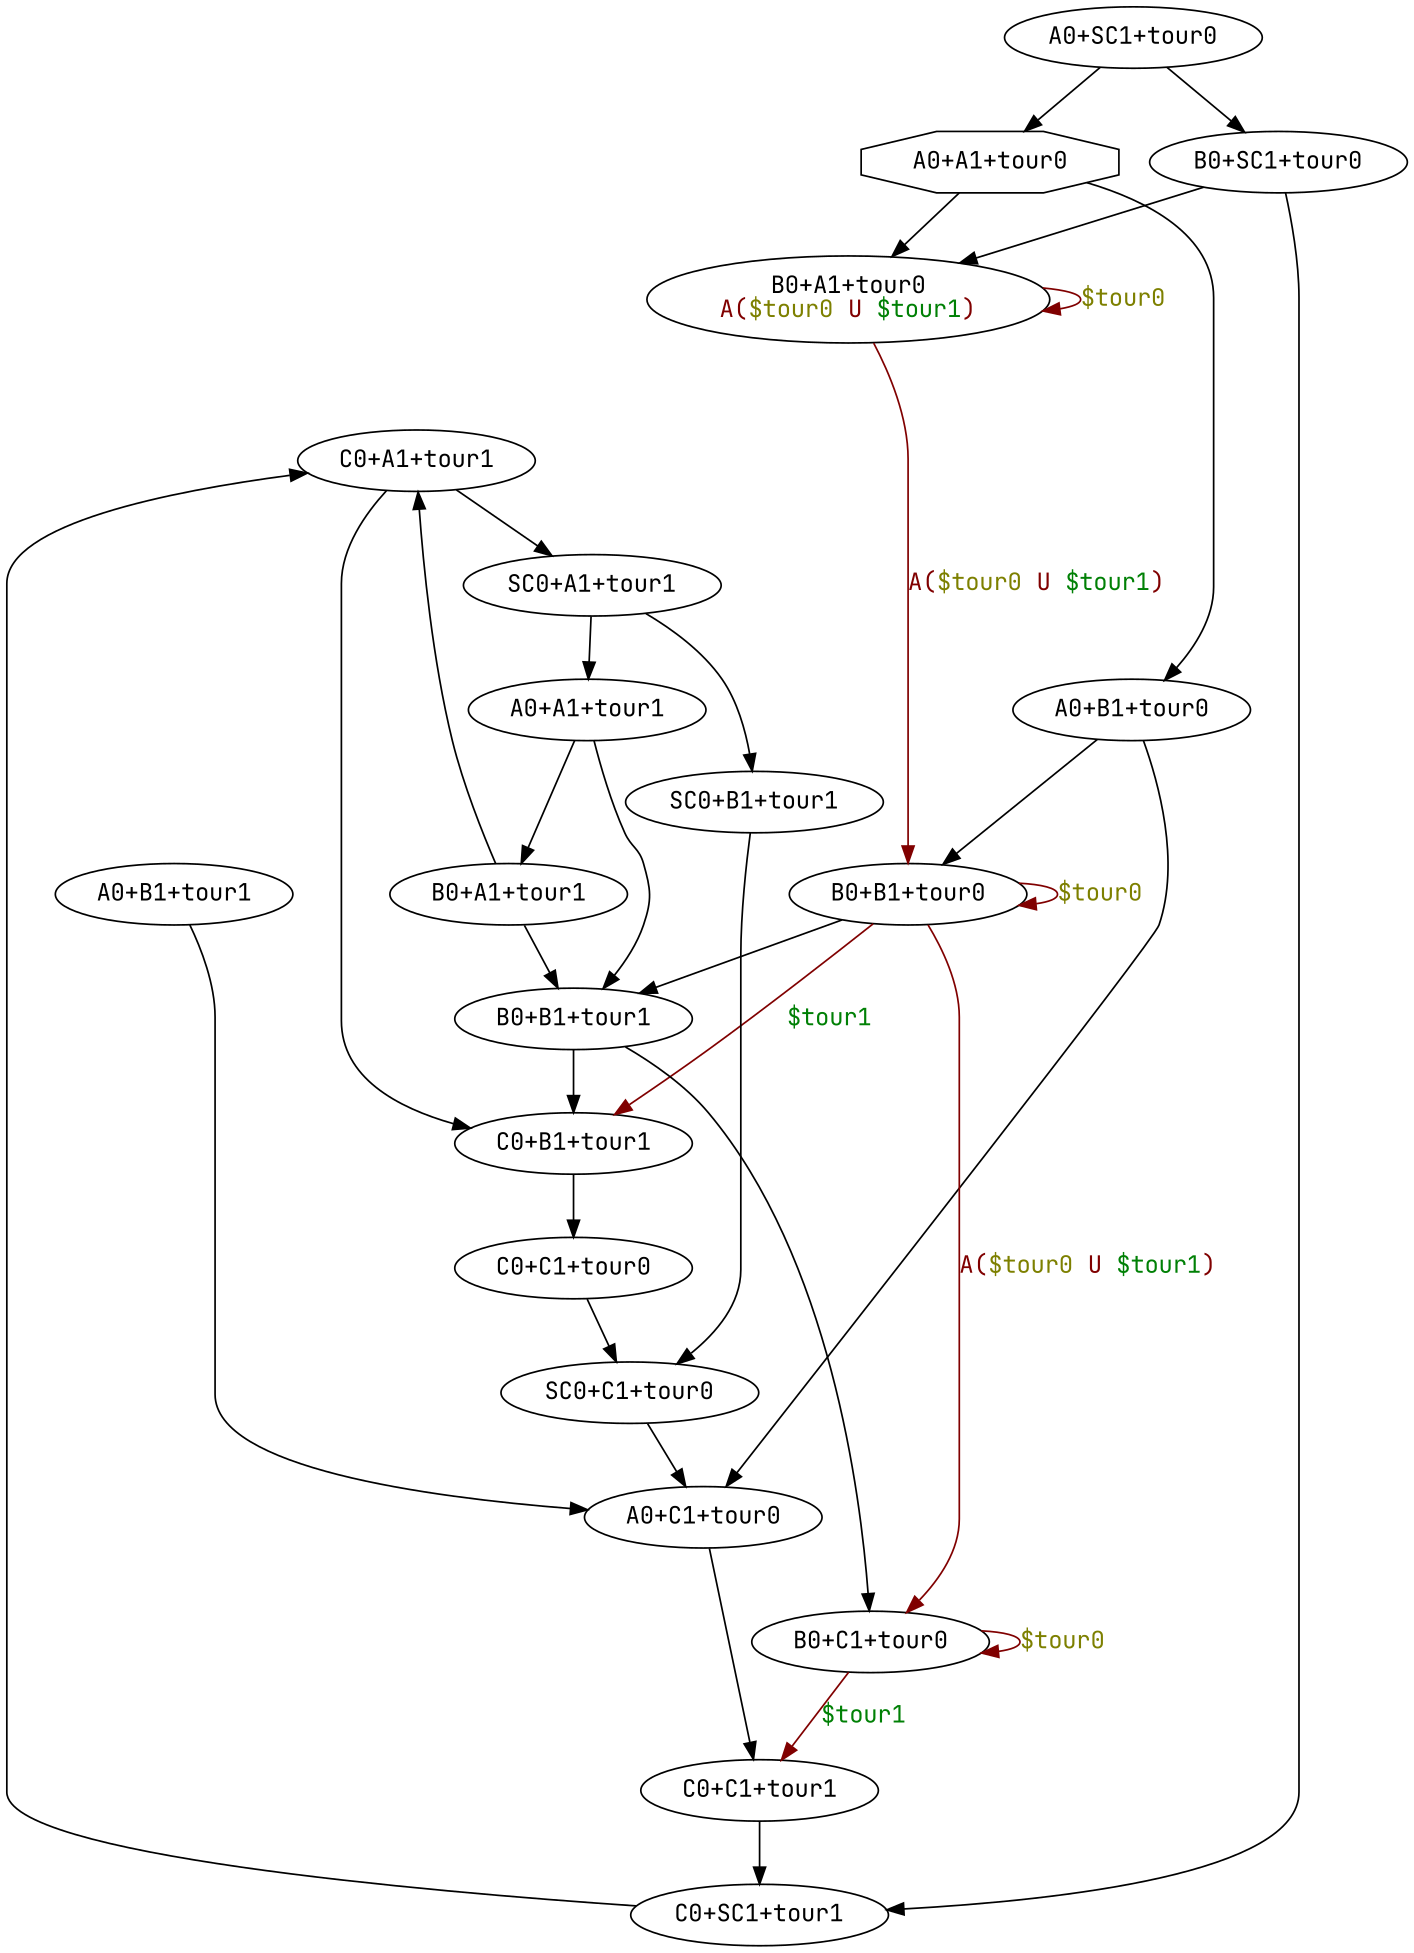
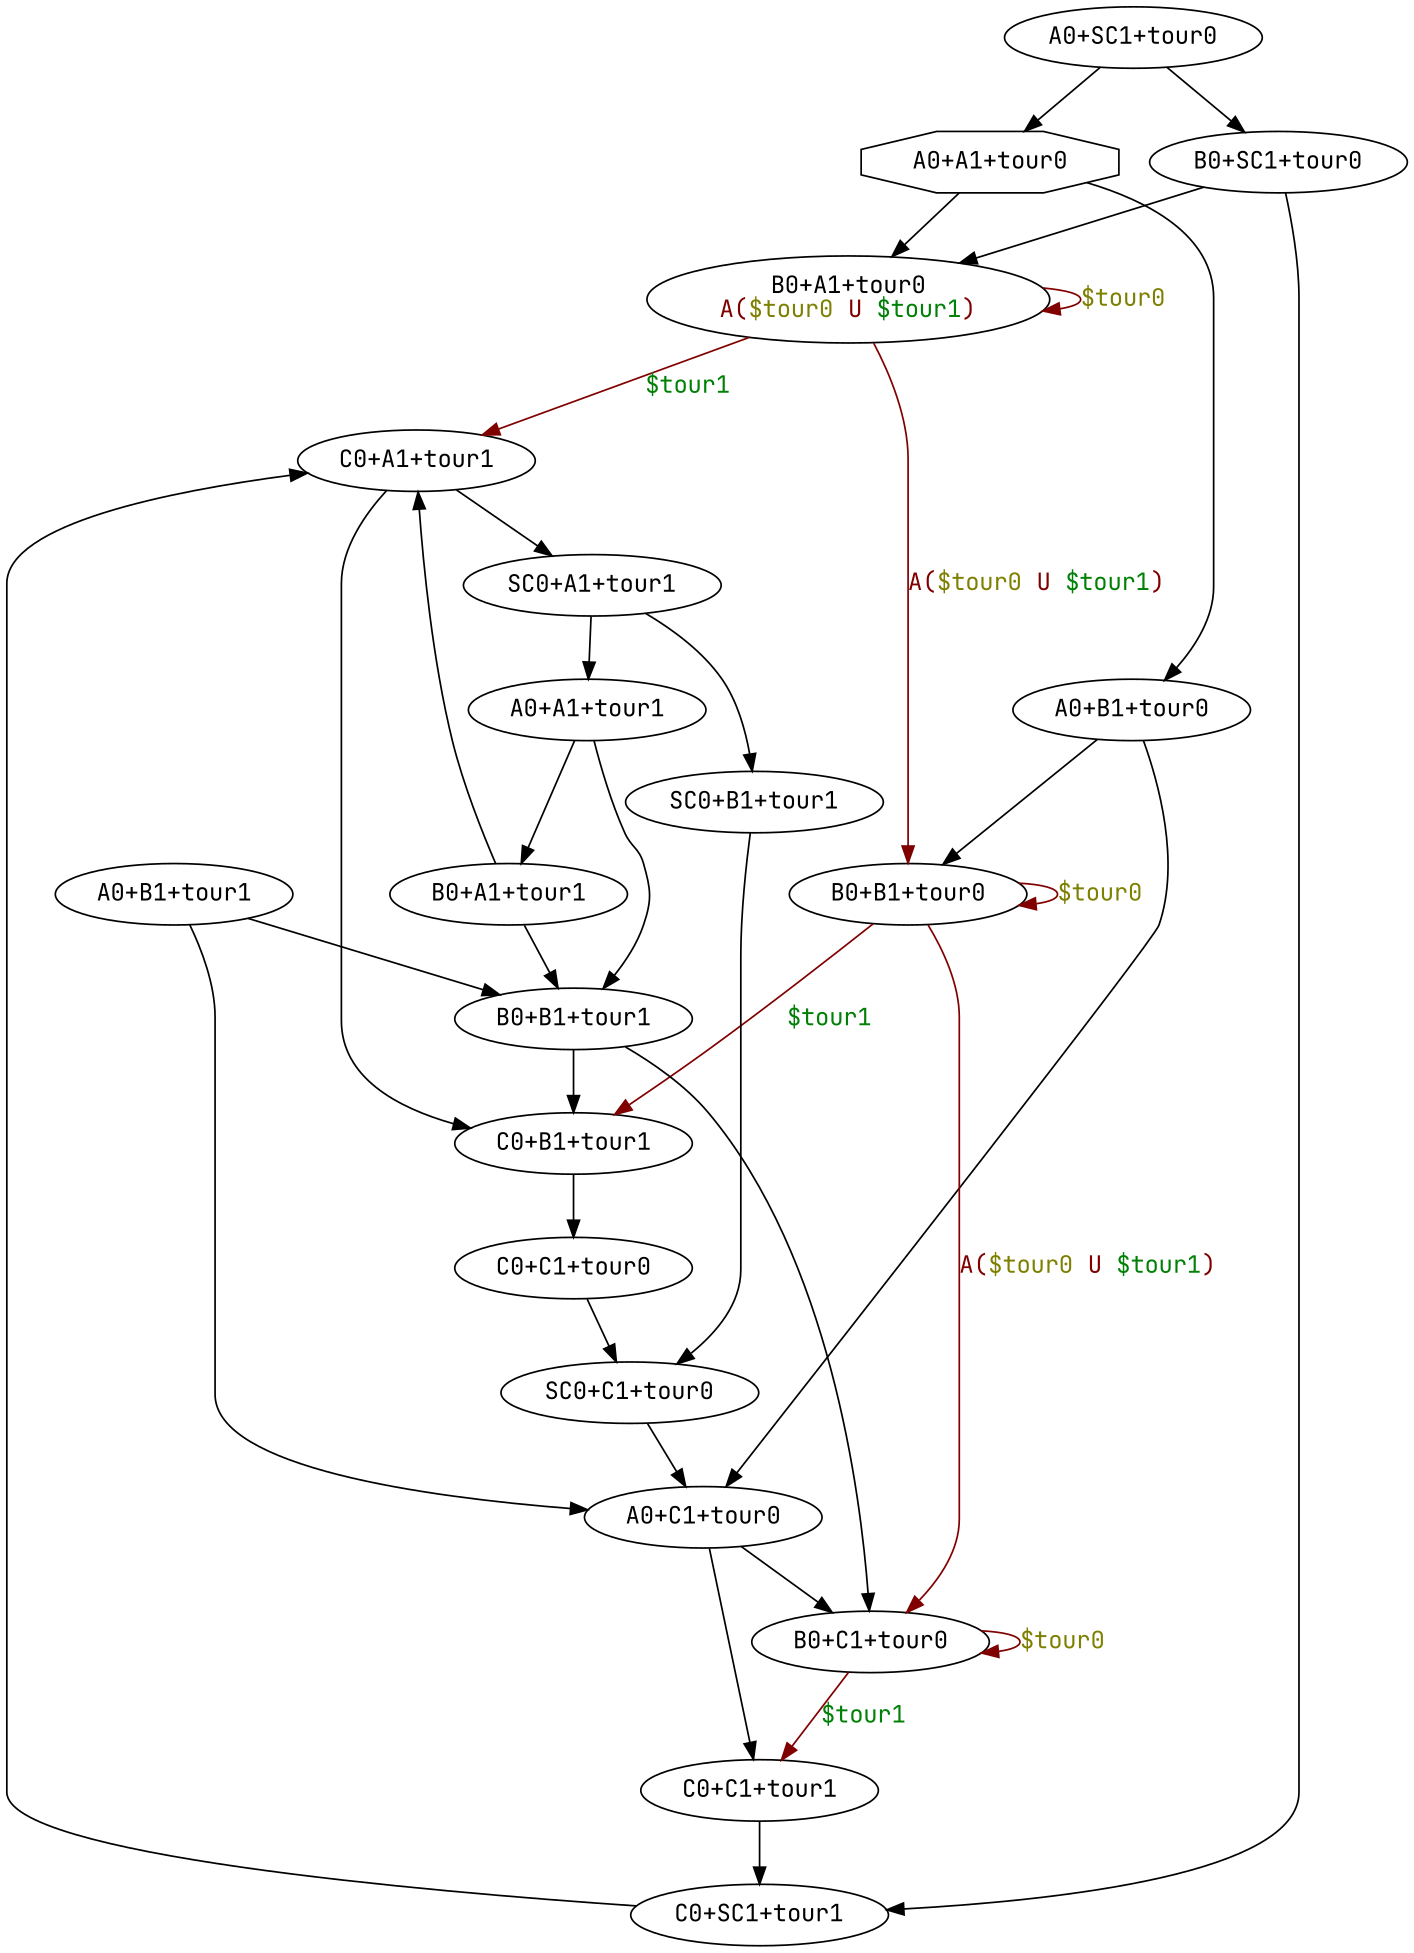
  digraph {
    fontname="JetBrains Mono"
    node [fontname="JetBrains Mono"]
    edge [fontname="JetBrains Mono"]
    n1 [label=<A0+A1+tour0> shape=octagon]
    n2 [label=<B0+A1+tour0<BR/><FONT COLOR="0.0 1 0.5">A(<FONT COLOR="0.17 1 0.5">$tour0</FONT> U <FONT COLOR="0.34 1 0.5">$tour1</FONT>)</FONT>>]
    n3 [label=<A0+B1+tour0>]
    n4 [label=<C0+A1+tour1>]
    n5 [label=<B0+B1+tour0>]
    n6 [label=<A0+C1+tour0>]
    n7 [label=<SC0+A1+tour1>]
    n8 [label=<C0+B1+tour1>]
    n9 [label=<B0+C1+tour0>]
    n10 [label=<A0+A1+tour1>]
    n11 [label=<SC0+B1+tour1>]
    n12 [label=<C0+C1+tour0>]
    n13 [label=<B0+A1+tour1>]
    n14 [label=<B0+B1+tour1>]
    n15 [label=<SC0+C1+tour0>]
    n16 [label=<A0+B1+tour1>]
    n17 [label=<C0+C1+tour1>]
    n18 [label=<A0+SC1+tour0>]
    n19 [label=<B0+SC1+tour0>]
    n20 [label=<C0+SC1+tour1>]
    n1 -> n2
    n1 -> n3
    n2 -> n2 [color="0.0 1 0.5" label=<<FONT COLOR="0.17 1 0.5">$tour0</FONT>>]
+   n2 -> n4 [color="0.0 1 0.5" label=<<FONT COLOR="0.34 1 0.5">$tour1</FONT>>]
    n2 -> n5 [color="0.0 1 0.5" label=<<FONT COLOR="0.0 1 0.5">A(<FONT COLOR="0.17 1 0.5">$tour0</FONT> U <FONT COLOR="0.34 1 0.5">$tour1</FONT>)</FONT>>]
    n3 -> n5
    n3 -> n6
    n4 -> n7
    n4 -> n8
    n5 -> n5 [color="0.0 1 0.5" label=<<FONT COLOR="0.17 1 0.5">$tour0</FONT>>]
    n5 -> n8 [color="0.0 1 0.5" label=<<FONT COLOR="0.34 1 0.5">$tour1</FONT>>]
    n5 -> n9 [color="0.0 1 0.5" label=<<FONT COLOR="0.0 1 0.5">A(<FONT COLOR="0.17 1 0.5">$tour0</FONT> U <FONT COLOR="0.34 1 0.5">$tour1</FONT>)</FONT>>]
+   n6 -> n9
    n6 -> n17
    n7 -> n10
    n7 -> n11
    n8 -> n12
    n9 -> n9 [color="0.0 1 0.5" label=<<FONT COLOR="0.17 1 0.5">$tour0</FONT>>]
    n9 -> n17 [color="0.0 1 0.5" label=<<FONT COLOR="0.34 1 0.5">$tour1</FONT>>]
    n10 -> n13
    n10 -> n14
    n11 -> n15
    n12 -> n15
    n13 -> n4
    n13 -> n14
    n14 -> n8
    n14 -> n9
    n15 -> n6
    n16 -> n6
-   n5 -> n14
+   n16 -> n14
    n17 -> n20
    n18 -> n1
    n18 -> n19
    n19 -> n2
    n19 -> n20
    n20 -> n4
  }
